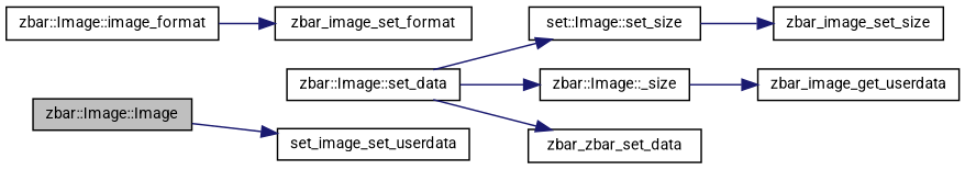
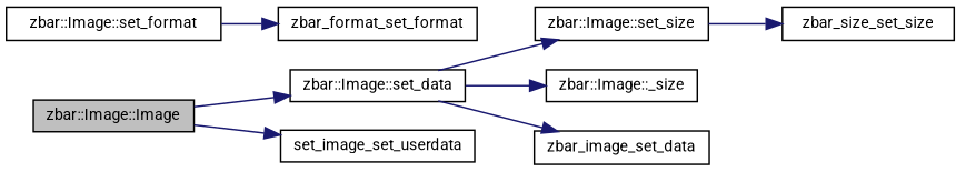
  digraph {
    fontname=Roboto
    rankdir=LR
    node [color=black fillcolor=white fontname=Roboto fontsize=10 shape=record style=filled]
    edge [color=midnightblue fontname=Roboto fontsize=10 labelfontname=Helvetica labelfontsize=10 style=solid]
    n1 [fillcolor=grey75 fontcolor=black height=0.2 label="zbar::Image::Image" width=0.4]
    n2 [height=0.2 label="zbar::Image::set_data" width=0.4]
    n3 [height=0.2 label=set_image_set_userdata width=0.4]
-   n4 [height=0.2 label="set::Image::set_size" width=0.4]
+   n4 [height=0.2 label="zbar::Image::set_size" width=0.4]
    n5 [height=0.2 label="zbar::Image::_size" width=0.4]
-   n6 [height=0.2 label=zbar_zbar_set_data width=0.4]
-   n7 [height=0.2 label="zbar::Image::image_format" width=0.4]
-   n8 [height=0.2 label=zbar_image_set_format width=0.4]
-   n9 [height=0.2 label=zbar_image_set_size width=0.4]
-   n10 [height=0.2 label=zbar_image_get_userdata width=0.4]
+   n6 [height=0.2 label=zbar_image_set_data width=0.4]
+   n7 [height=0.2 label="zbar::Image::set_format" width=0.4]
+   n8 [height=0.2 label=zbar_format_set_format width=0.4]
+   n9 [height=0.2 label=zbar_size_set_size width=0.4]
+   n1 -> n2
    n1 -> n3
    n2 -> n4
    n2 -> n5
    n2 -> n6
    n4 -> n9
-   n5 -> n10
    n7 -> n8
  }
